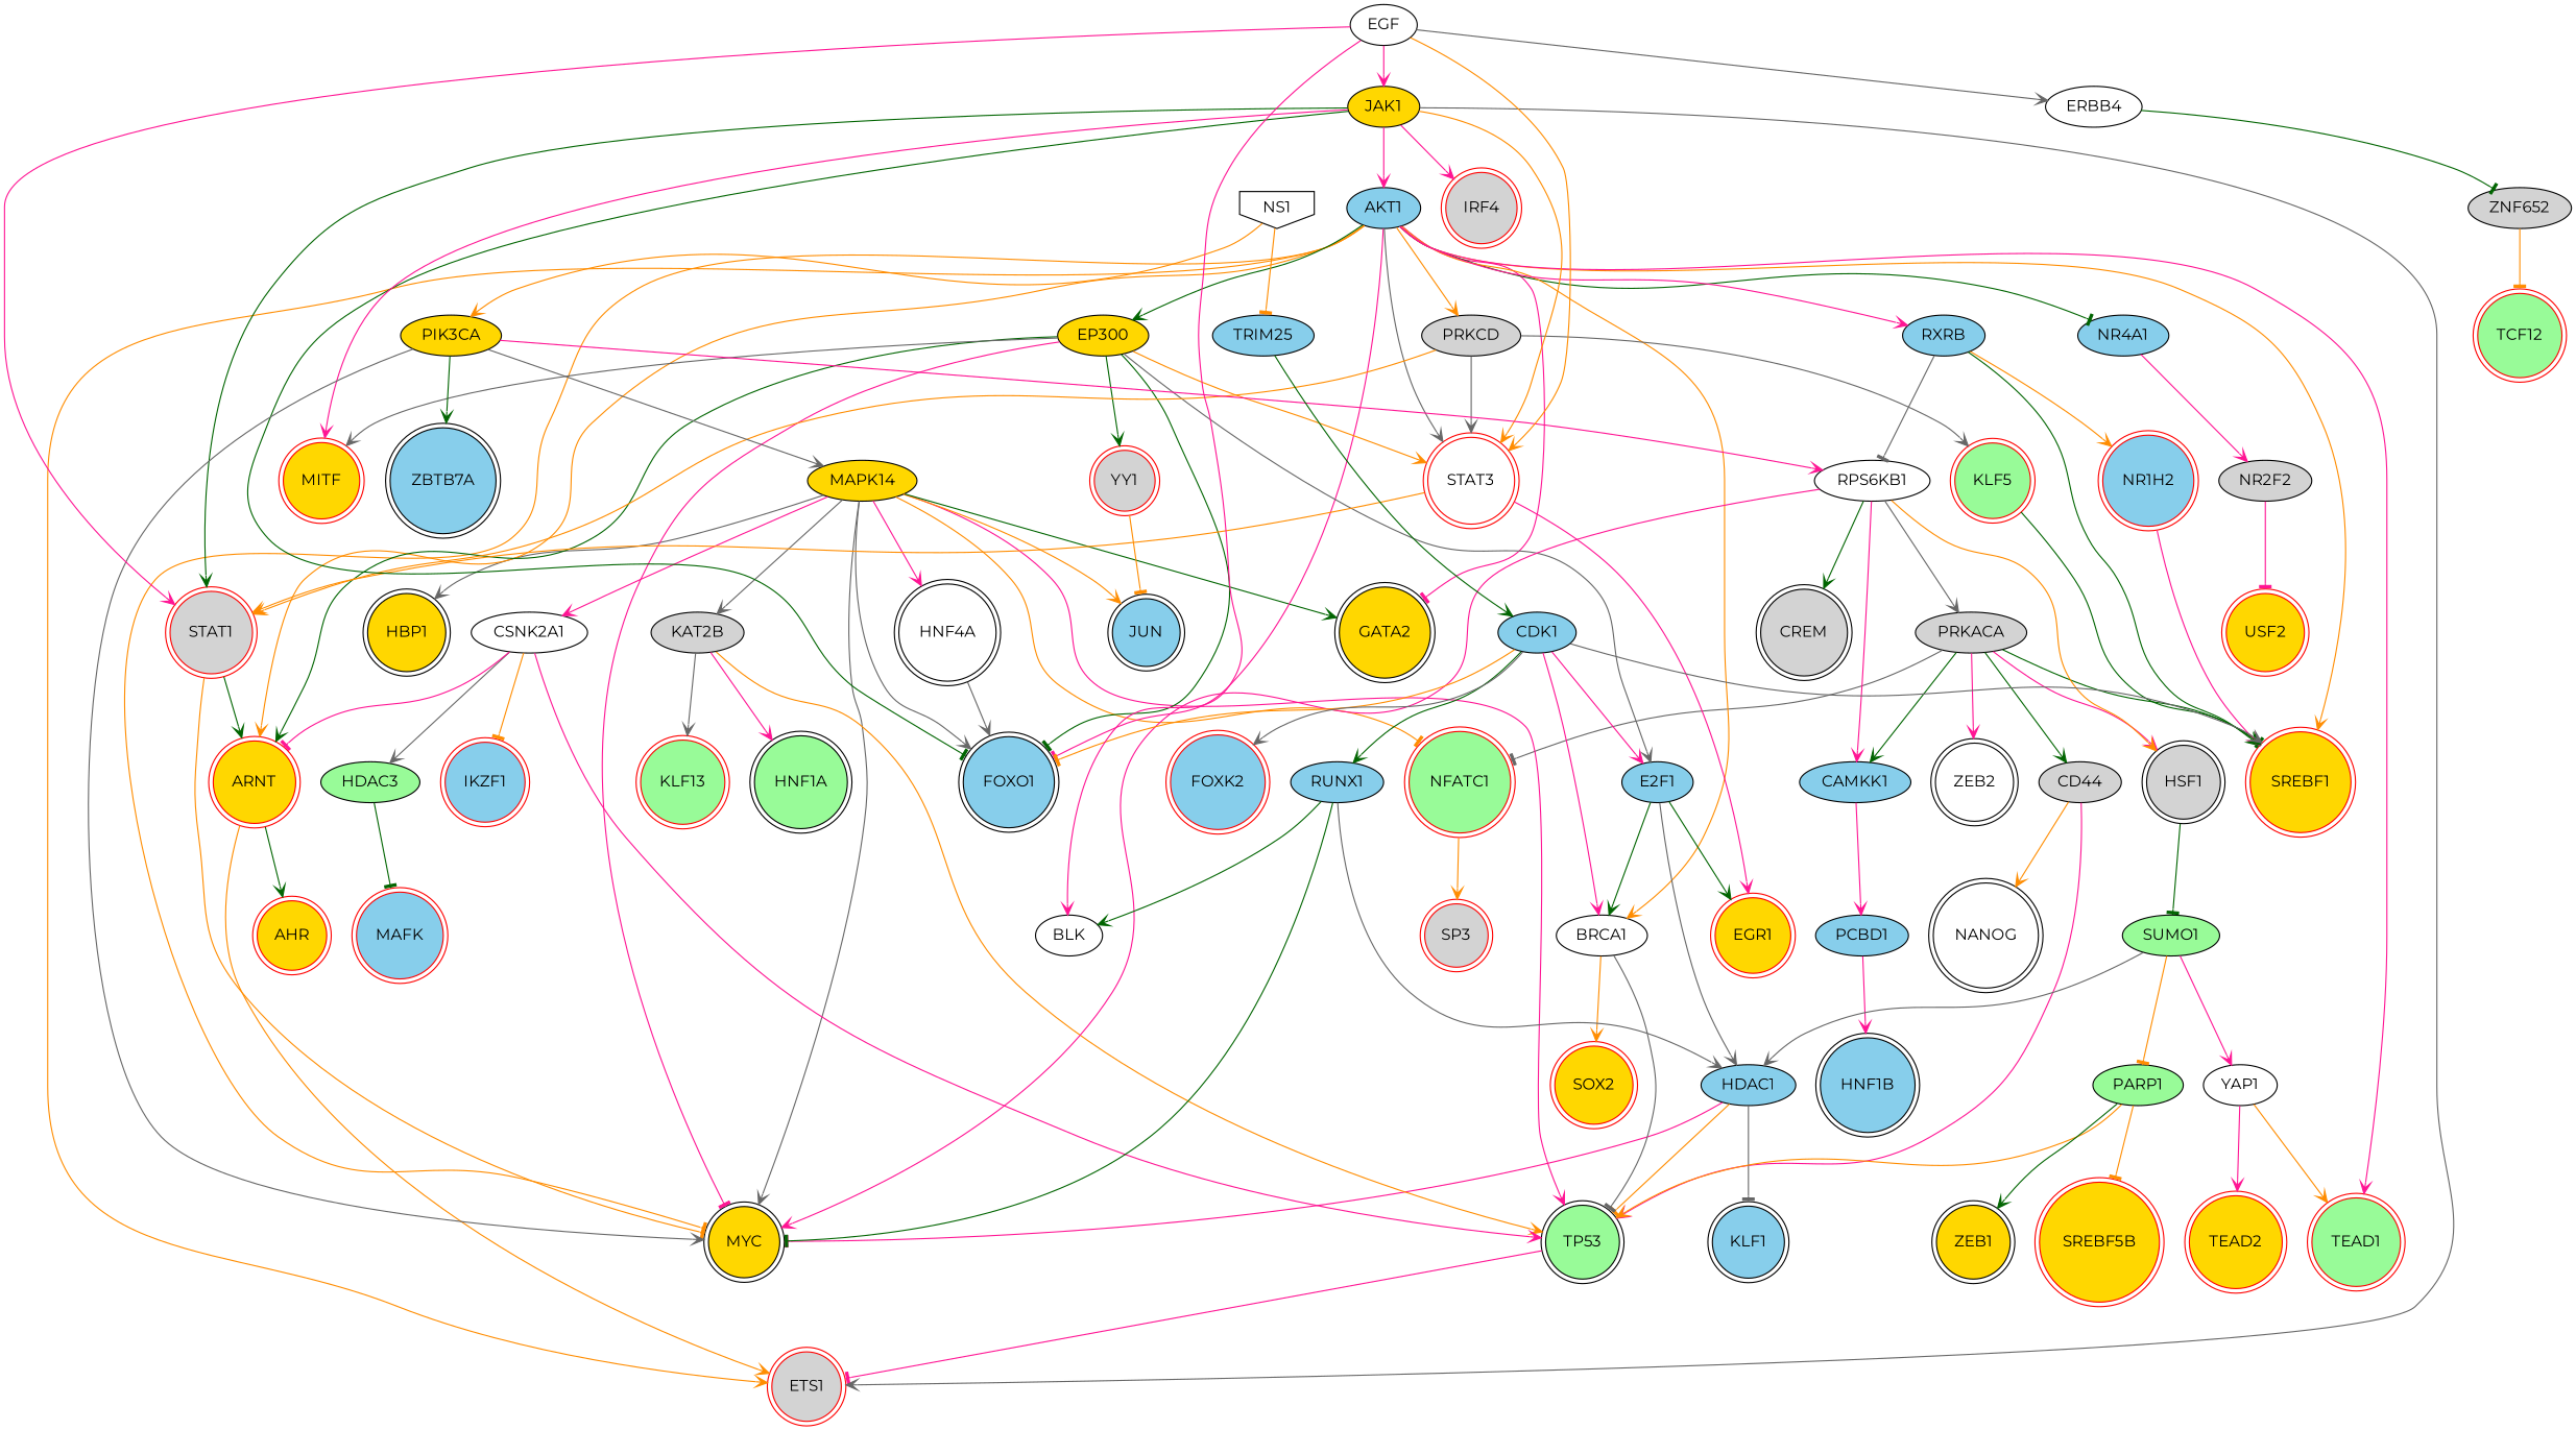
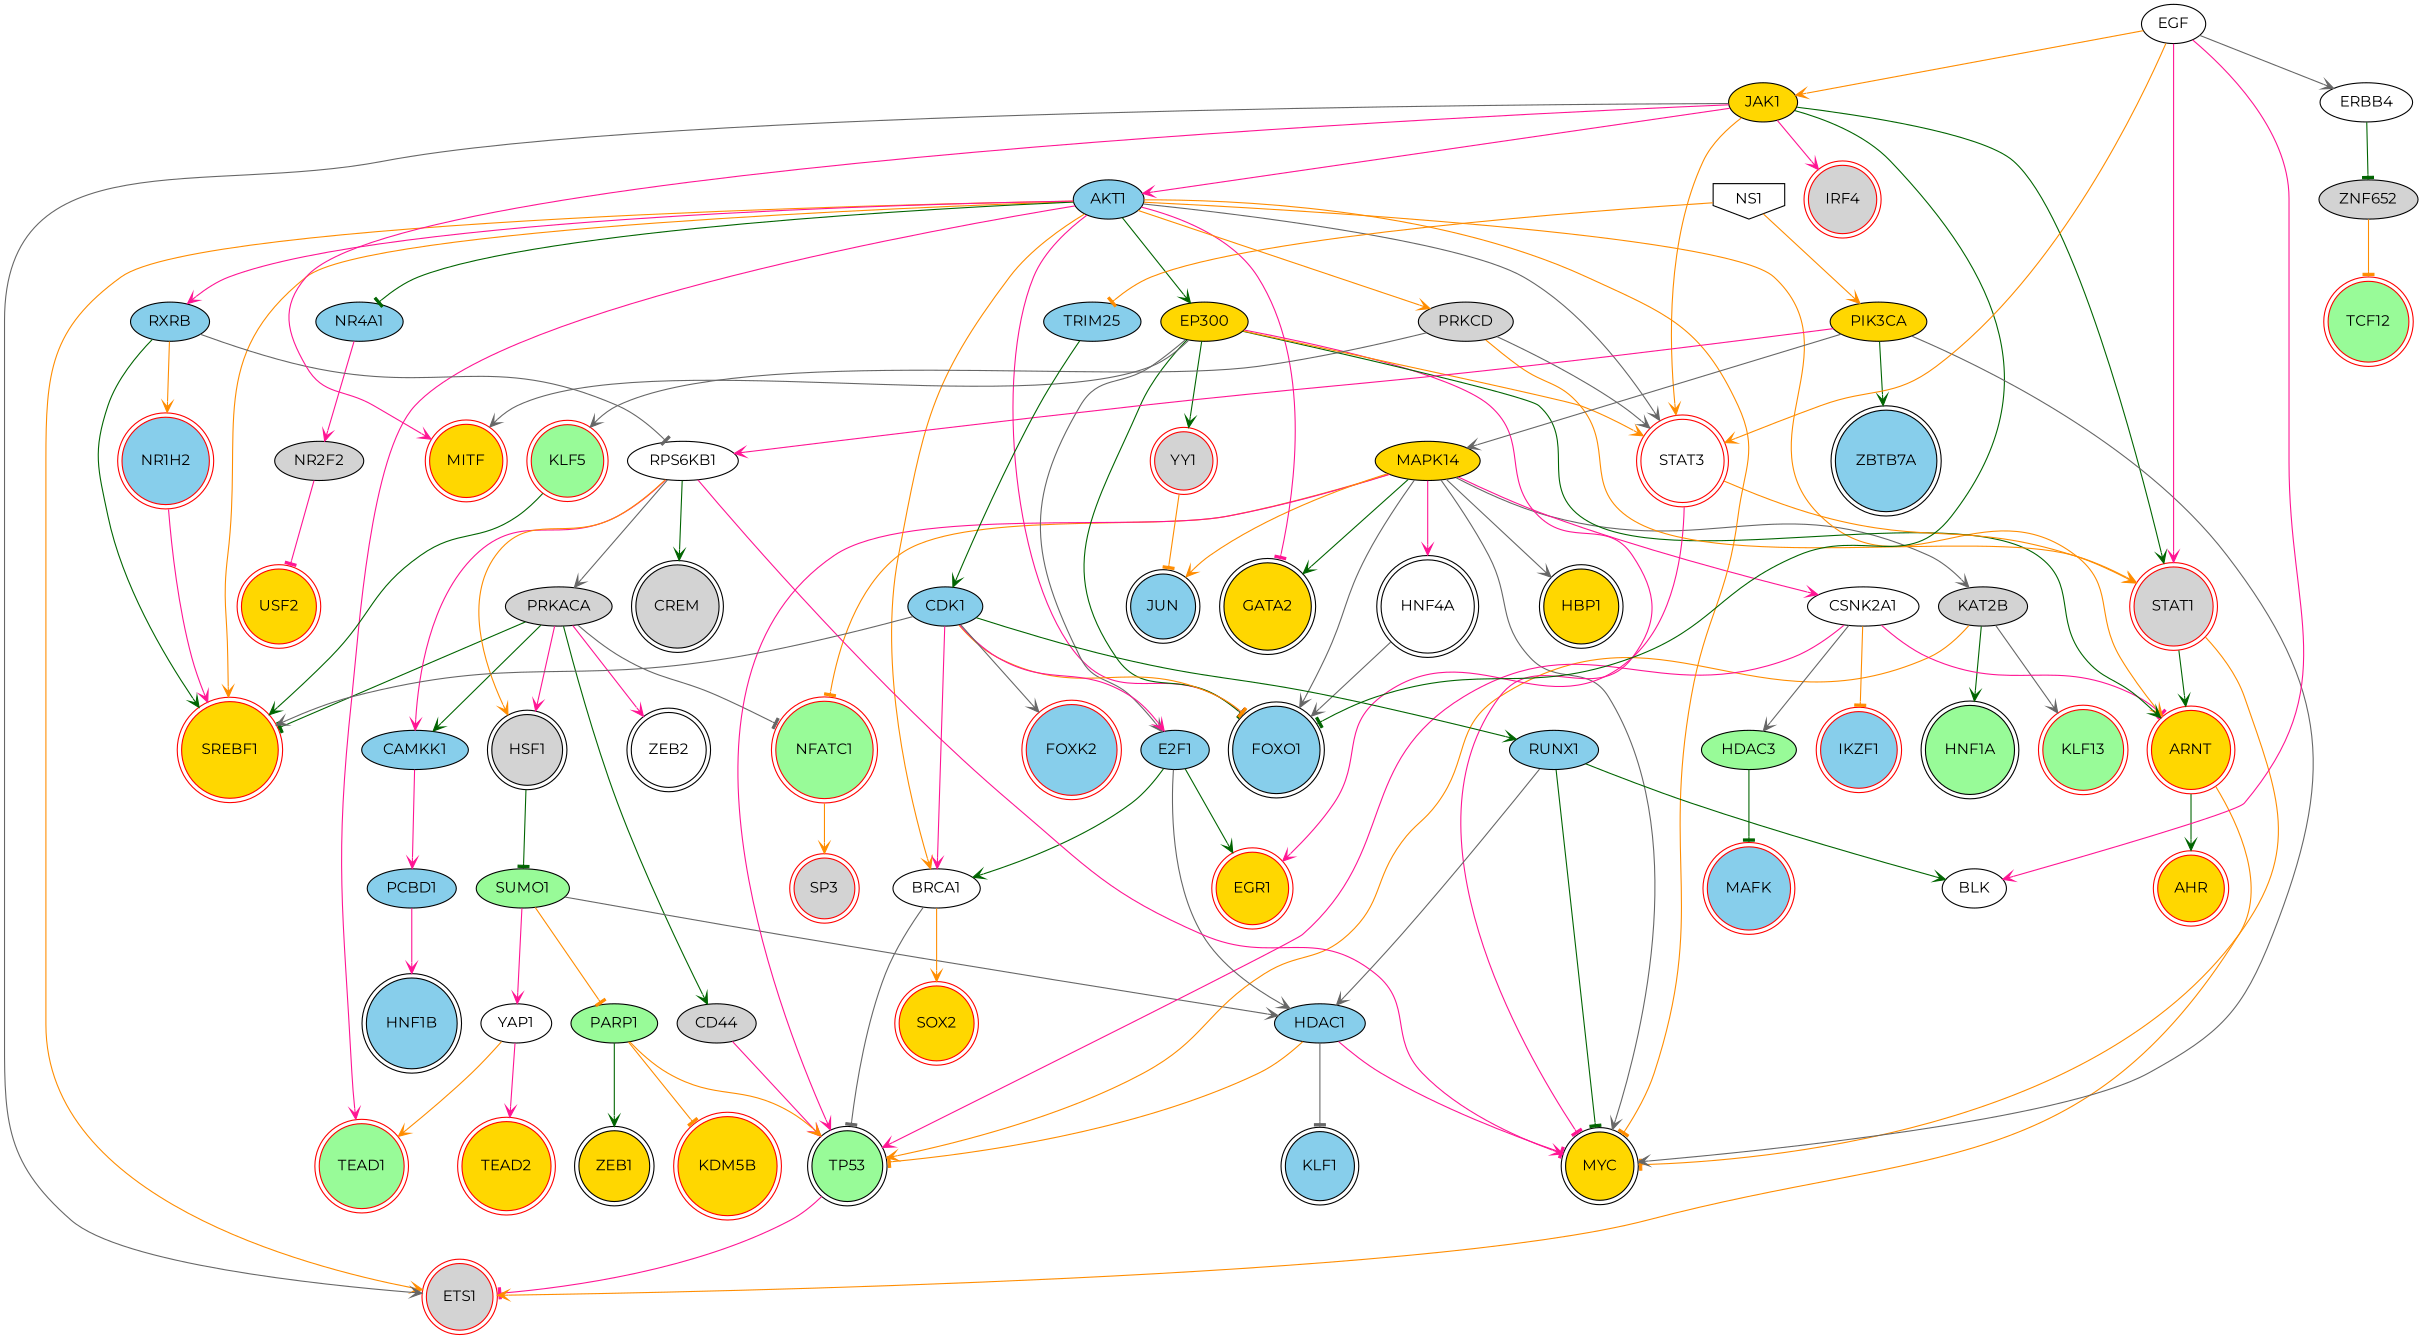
  digraph {
    fontname=Montserrat
    node [fillcolor=skyblue fontname=Montserrat style=filled shape=doublecircle]
    edge [arrowhead=vee color=deeppink fontname=Montserrat penwidth=1]
    PRKACA [fillcolor=lightgrey shape=""]
    CAMKK1 [shape=""]
    HSF1 [color=black fillcolor=lightgrey]
    CD44 [fillcolor=lightgrey shape=""]
    ZEB2 [color=black fillcolor=white]
    NFATC1 [color=red fillcolor=palegreen]
    SREBF1 [color=red fillcolor=gold]
    PCBD1 [shape=""]
    SUMO1 [fillcolor=palegreen shape=""]
    TP53 [color=black fillcolor=palegreen]
-   NANOG [color=black fillcolor=white]
    SP3 [color=red fillcolor=lightgrey]
    HNF1B [color=black]
    HDAC1 [shape=""]
    PARP1 [fillcolor=palegreen shape=""]
    YAP1 [fillcolor=white shape=""]
    ETS1 [color=red fillcolor=lightgrey]
    MAPK14 [fillcolor=gold shape=""]
    MYC [color=black fillcolor=gold]
    FOXO1 [color=black]
    KAT2B [fillcolor=lightgrey shape=""]
    JUN [color=black]
    CSNK2A1 [fillcolor=white shape=""]
    HNF4A [color=black fillcolor=white]
    GATA2 [color=black fillcolor=gold]
    HBP1 [color=black fillcolor=gold]
    HNF1A [color=black fillcolor=palegreen]
    KLF13 [color=red fillcolor=palegreen]
    HDAC3 [fillcolor=palegreen shape=""]
    ARNT [color=red fillcolor=gold]
    IKZF1 [color=red]
    MAFK [color=red]
    AHR [color=red fillcolor=gold]
    AKT1 [shape=""]
    NR4A1 [shape=""]
    BRCA1 [fillcolor=white shape=""]
    EP300 [fillcolor=gold shape=""]
    RXRB [shape=""]
    STAT3 [color=red fillcolor=white]
    PRKCD [fillcolor=lightgrey shape=""]
    TEAD1 [color=red fillcolor=palegreen]
    NR2F2 [fillcolor=lightgrey shape=""]
    SOX2 [color=red fillcolor=gold]
    E2F1 [shape=""]
    MITF [color=red fillcolor=gold]
    YY1 [color=red fillcolor=lightgrey]
    RPS6KB1 [fillcolor=white shape=""]
    NR1H2 [color=red]
    STAT1 [color=red fillcolor=lightgrey]
    EGR1 [color=red fillcolor=gold]
    KLF5 [color=red fillcolor=palegreen]
    USF2 [color=red fillcolor=gold]
    CDK1 [shape=""]
    RUNX1 [shape=""]
    FOXK2 [color=red]
    BLK [fillcolor=white shape=""]
    JAK1 [fillcolor=gold shape=""]
    IRF4 [color=red fillcolor=lightgrey]
    CREM [color=black fillcolor=lightgrey]
    KLF1 [color=black]
    ZEB1 [color=black fillcolor=gold]
-   KDM5B [color=red fillcolor=gold label=SREBF5B]
+   KDM5B [color=red fillcolor=gold]
    TEAD2 [color=red fillcolor=gold]
    ERBB4 [fillcolor=white shape=""]
    ZNF652 [fillcolor=lightgrey shape=""]
    TCF12 [color=red fillcolor=palegreen]
    PIK3CA [fillcolor=gold shape=""]
    ZBTB7A [color=black]
    NS1 [color=black fillcolor=white shape=invhouse]
    TRIM25 [shape=""]
    EGF [fillcolor=white shape=""]
    PRKACA -> CAMKK1 [color=darkgreen]
    PRKACA -> HSF1
    PRKACA -> CD44 [color=darkgreen]
    PRKACA -> ZEB2
    PRKACA -> NFATC1 [arrowhead=tee color=gray40]
    PRKACA -> SREBF1 [arrowhead=tee color=darkgreen]
    CAMKK1 -> PCBD1
    HSF1 -> SUMO1 [arrowhead=tee color=darkgreen]
    CD44 -> TP53
-   CD44 -> NANOG [color=darkorange]
    NFATC1 -> SP3 [color=darkorange]
    PCBD1 -> HNF1B
    SUMO1 -> HDAC1 [color=gray40]
    SUMO1 -> PARP1 [arrowhead=tee color=darkorange]
    SUMO1 -> YAP1
    TP53 -> ETS1 [arrowhead=tee]
    HDAC1 -> TP53 [arrowhead=tee color=darkorange]
    HDAC1 -> MYC [arrowhead=tee]
    HDAC1 -> KLF1 [arrowhead=tee color=gray40]
    PARP1 -> TP53 [color=darkorange]
    PARP1 -> ZEB1 [color=darkgreen]
    PARP1 -> KDM5B [arrowhead=tee color=darkorange]
    YAP1 -> TEAD1 [color=darkorange]
    YAP1 -> TEAD2
    MAPK14 -> NFATC1 [arrowhead=tee color=darkorange]
    MAPK14 -> TP53
    MAPK14 -> MYC [color=gray40]
    MAPK14 -> FOXO1 [color=gray40]
    MAPK14 -> KAT2B [color=gray40]
    MAPK14 -> JUN [color=darkorange]
    MAPK14 -> CSNK2A1
    MAPK14 -> HNF4A
    MAPK14 -> GATA2 [color=darkgreen]
    MAPK14 -> HBP1 [color=gray40]
    KAT2B -> TP53 [color=darkorange]
-   KAT2B -> HNF1A
+   KAT2B -> HNF1A [color=darkgreen]
    KAT2B -> KLF13 [color=gray40]
    CSNK2A1 -> TP53
    CSNK2A1 -> HDAC3 [color=gray40]
    CSNK2A1 -> ARNT [arrowhead=tee]
    CSNK2A1 -> IKZF1 [arrowhead=tee color=darkorange]
    HNF4A -> FOXO1 [color=gray40]
    HDAC3 -> MAFK [arrowhead=tee color=darkgreen]
    ARNT -> ETS1 [color=darkorange]
    ARNT -> AHR [color=darkgreen]
    AKT1 -> SREBF1 [color=darkorange]
    AKT1 -> ETS1 [color=darkorange]
    AKT1 -> MYC [arrowhead=tee color=darkorange]
    AKT1 -> FOXO1 [arrowhead=tee]
    AKT1 -> GATA2 [arrowhead=tee]
    AKT1 -> ARNT [color=darkorange]
    AKT1 -> NR4A1 [arrowhead=tee color=darkgreen]
    AKT1 -> BRCA1 [color=darkorange]
    AKT1 -> EP300 [color=darkgreen]
    AKT1 -> RXRB
    AKT1 -> STAT3 [color=gray40]
    AKT1 -> PRKCD [color=darkorange]
    AKT1 -> TEAD1
    NR4A1 -> NR2F2
    BRCA1 -> TP53 [arrowhead=tee color=gray40]
    BRCA1 -> SOX2 [color=darkorange]
    EP300 -> MYC [arrowhead=tee]
    EP300 -> FOXO1 [arrowhead=tee color=darkgreen]
    EP300 -> ARNT [color=darkgreen]
    EP300 -> STAT3 [color=darkorange]
    EP300 -> E2F1 [color=gray40]
    EP300 -> MITF [color=gray40]
    EP300 -> YY1 [color=darkgreen]
    RXRB -> SREBF1 [color=darkgreen]
    RXRB -> RPS6KB1 [arrowhead=tee color=gray40]
    RXRB -> NR1H2 [color=darkorange]
    STAT3 -> STAT1 [color=darkorange]
    STAT3 -> EGR1
    PRKCD -> STAT3 [color=gray40]
    PRKCD -> STAT1 [color=darkorange]
    PRKCD -> KLF5 [color=gray40]
    NR2F2 -> USF2 [arrowhead=tee]
    E2F1 -> HDAC1 [color=gray40]
    E2F1 -> BRCA1 [color=darkgreen]
    E2F1 -> EGR1 [color=darkgreen]
    YY1 -> JUN [arrowhead=tee color=darkorange]
    RPS6KB1 -> PRKACA [color=gray40]
    RPS6KB1 -> CAMKK1
    RPS6KB1 -> HSF1 [color=darkorange]
    RPS6KB1 -> MYC
    RPS6KB1 -> CREM [color=darkgreen]
    NR1H2 -> SREBF1
    STAT1 -> MYC [arrowhead=tee color=darkorange]
    STAT1 -> ARNT [color=darkgreen]
    KLF5 -> SREBF1 [color=darkgreen]
    CDK1 -> SREBF1 [color=gray40]
    CDK1 -> FOXO1 [arrowhead=tee color=darkorange]
    CDK1 -> BRCA1
    CDK1 -> E2F1
    CDK1 -> RUNX1 [color=darkgreen]
    CDK1 -> FOXK2 [color=gray40]
    RUNX1 -> HDAC1 [color=gray40]
    RUNX1 -> MYC [arrowhead=tee color=darkgreen]
    RUNX1 -> BLK [color=darkgreen]
    JAK1 -> ETS1 [color=gray40]
    JAK1 -> FOXO1 [arrowhead=tee color=darkgreen]
    JAK1 -> AKT1
    JAK1 -> STAT3 [color=darkorange]
    JAK1 -> MITF
    JAK1 -> STAT1 [color=darkgreen]
    JAK1 -> IRF4
    ERBB4 -> ZNF652 [arrowhead=tee color=darkgreen]
    ZNF652 -> TCF12 [arrowhead=tee color=darkorange]
    PIK3CA -> MAPK14 [color=gray40]
    PIK3CA -> MYC [color=gray40]
    PIK3CA -> RPS6KB1
    PIK3CA -> ZBTB7A [color=darkgreen]
    NS1 -> PIK3CA [color=darkorange]
    NS1 -> TRIM25 [arrowhead=tee color=darkorange]
    TRIM25 -> CDK1 [color=darkgreen]
    EGF -> STAT3 [color=darkorange]
    EGF -> STAT1
    EGF -> BLK
-   EGF -> JAK1
+   EGF -> JAK1 [color=darkorange]
    EGF -> ERBB4 [color=gray40]
  }
